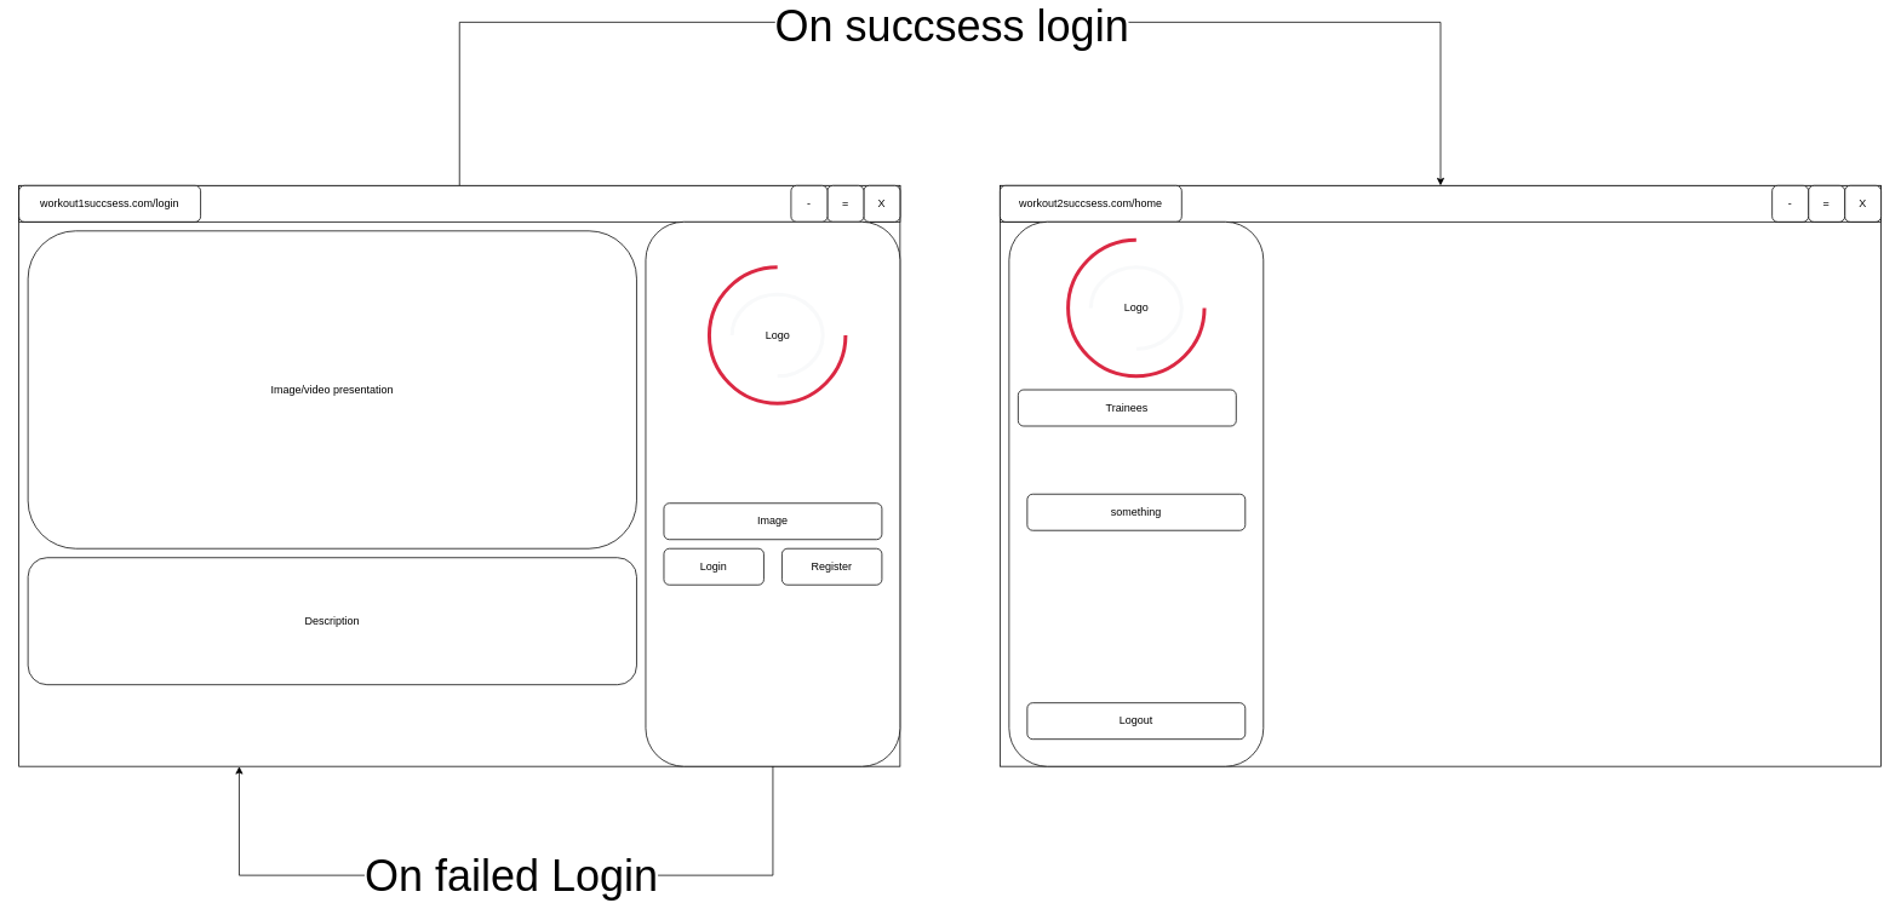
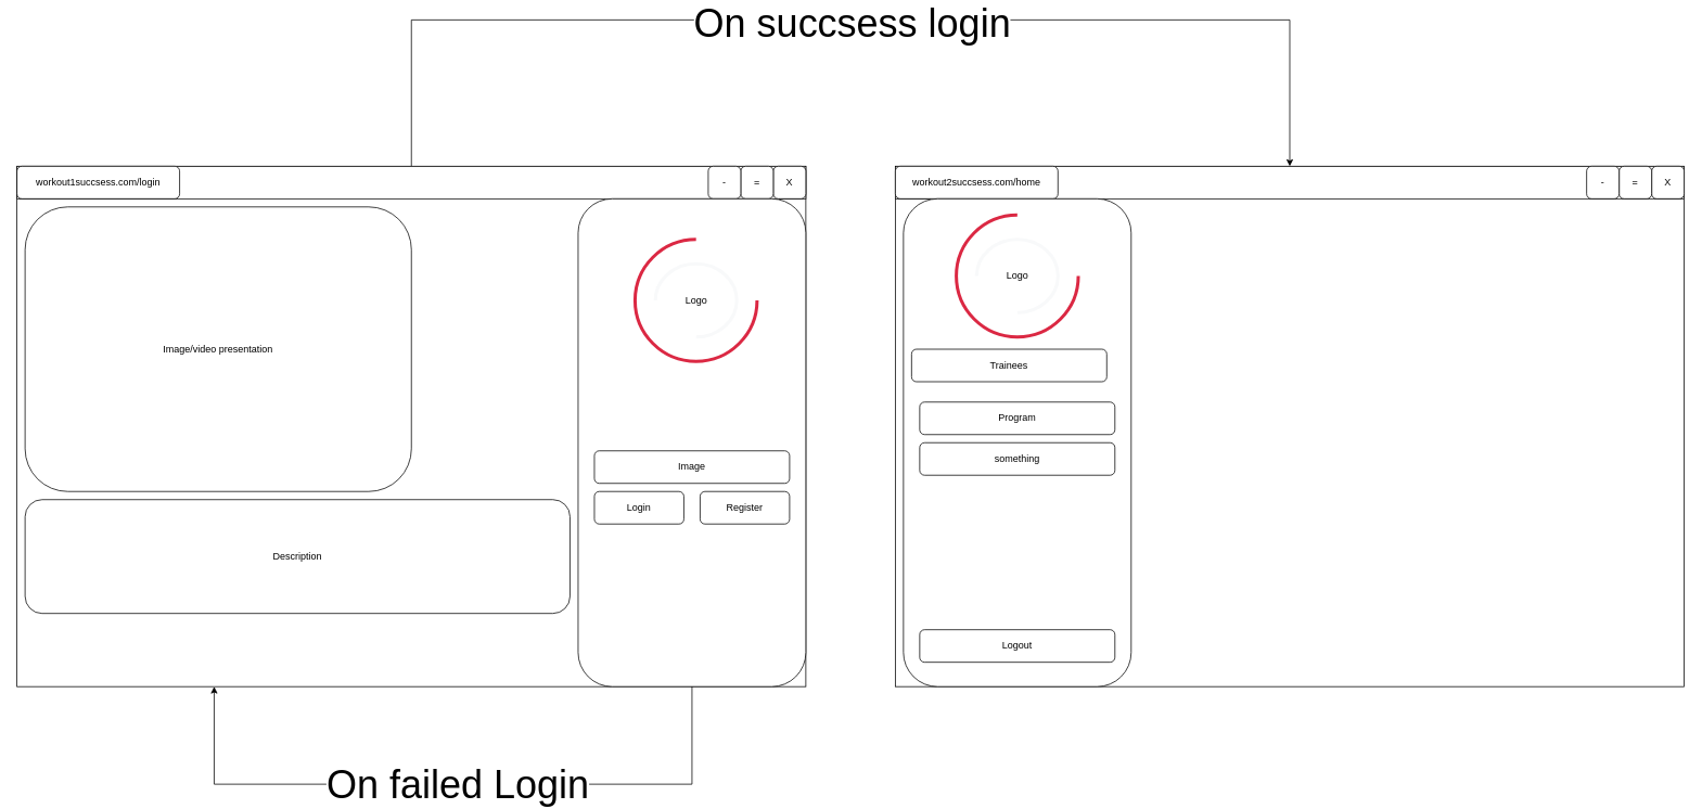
  <mxCell id="0" />
  <mxCell id="1" parent="0" />
  <mxCell id="2" value="" style="rounded=0;whiteSpace=wrap;html=1;" vertex="1" parent="1"><mxGeometry x="20" y="200" width="970" height="640" as="geometry" /></mxCell>
  <mxCell id="3" style="edgeStyle=orthogonalEdgeStyle;rounded=0;orthogonalLoop=1;jettySize=auto;html=1;entryX=0.5;entryY=0;entryDx=0;entryDy=0;exitX=0.5;exitY=0;exitDx=0;exitDy=0;" edge="1" parent="1" source="5" target="19"><mxGeometry relative="1" as="geometry"><Array as="points"><mxPoint x="505" y="20" /><mxPoint x="1585" y="20" /></Array></mxGeometry></mxCell>
  <mxCell id="4" value="&lt;font style=&quot;font-size: 48px;&quot;&gt;On succsess login&lt;/font&gt;" style="edgeLabel;html=1;align=center;verticalAlign=middle;resizable=0;points=[];" vertex="1" connectable="0" parent="3"><mxGeometry x="-0.187" y="-4" relative="1" as="geometry"><mxPoint x="136" as="offset" /></mxGeometry></mxCell>
  <mxCell id="5" value="" style="rounded=0;whiteSpace=wrap;html=1;" vertex="1" parent="1"><mxGeometry x="20" y="200" width="970" height="40" as="geometry" /></mxCell>
  <mxCell id="6" value="X" style="rounded=1;whiteSpace=wrap;html=1;" vertex="1" parent="1"><mxGeometry x="950" y="200" width="40" height="40" as="geometry" /></mxCell>
  <mxCell id="7" value="=" style="rounded=1;whiteSpace=wrap;html=1;" vertex="1" parent="1"><mxGeometry x="910" y="200" width="40" height="40" as="geometry" /></mxCell>
  <mxCell id="8" value="-" style="rounded=1;whiteSpace=wrap;html=1;" vertex="1" parent="1"><mxGeometry x="870" y="200" width="40" height="40" as="geometry" /></mxCell>
  <mxCell id="9" value="workout1succsess.com/login" style="rounded=1;whiteSpace=wrap;html=1;" vertex="1" parent="1"><mxGeometry x="20" y="200" width="200" height="40" as="geometry" /></mxCell>
  <mxCell id="10" value="" style="rounded=1;whiteSpace=wrap;html=1;" vertex="1" parent="1"><mxGeometry x="710" y="240" width="280" height="600" as="geometry" /></mxCell>
  <mxCell id="11" value="Image" style="rounded=1;whiteSpace=wrap;html=1;" vertex="1" parent="1"><mxGeometry x="730" y="550" width="240" height="40" as="geometry" /></mxCell>
  <mxCell id="12" value="Login" style="rounded=1;whiteSpace=wrap;html=1;" vertex="1" parent="1"><mxGeometry x="730" y="600" width="110" height="40" as="geometry" /></mxCell>
  <mxCell id="13" value="Register" style="rounded=1;whiteSpace=wrap;html=1;" vertex="1" parent="1"><mxGeometry x="860" y="600" width="110" height="40" as="geometry" /></mxCell>
  <mxCell id="14" value="Logo" style="html=1;shadow=0;dashed=0;shape=mxgraph.basic.arc;startAngle=0.25;endAngle=1;strokeWidth=4;strokeColor=#DB2843;" vertex="1" parent="1"><mxGeometry x="780" y="290" width="150" height="150" as="geometry" /></mxCell>
  <mxCell id="15" value="" style="html=1;shadow=0;dashed=0;shape=mxgraph.basic.arc;startAngle=0.25;endAngle=1;strokeWidth=4;strokeColor=#F8F9FA;rotation=-180;" vertex="1" parent="1"><mxGeometry x="805" y="320" width="100" height="90" as="geometry" /></mxCell>
- <mxCell id="16" value="Image/video presentation" style="rounded=1;whiteSpace=wrap;html=1;" vertex="1" parent="1"><mxGeometry x="30" y="250" width="670" height="350" as="geometry" /></mxCell>
+ <mxCell id="16" value="Image/video presentation" style="rounded=1;whiteSpace=wrap;html=1;" vertex="1" parent="1"><mxGeometry x="30" y="250" width="475" height="350" as="geometry" /></mxCell>
  <mxCell id="17" value="Description" style="rounded=1;whiteSpace=wrap;html=1;" vertex="1" parent="1"><mxGeometry x="30" y="610" width="670" height="140" as="geometry" /></mxCell>
  <mxCell id="18" value="" style="rounded=0;whiteSpace=wrap;html=1;" vertex="1" parent="1"><mxGeometry x="1100" y="200" width="970" height="640" as="geometry" /></mxCell>
  <mxCell id="19" value="" style="rounded=0;whiteSpace=wrap;html=1;" vertex="1" parent="1"><mxGeometry x="1100" y="200" width="970" height="40" as="geometry" /></mxCell>
  <mxCell id="20" value="X" style="rounded=1;whiteSpace=wrap;html=1;" vertex="1" parent="1"><mxGeometry x="2030" y="200" width="40" height="40" as="geometry" /></mxCell>
  <mxCell id="21" value="=" style="rounded=1;whiteSpace=wrap;html=1;" vertex="1" parent="1"><mxGeometry x="1990" y="200" width="40" height="40" as="geometry" /></mxCell>
  <mxCell id="22" value="-" style="rounded=1;whiteSpace=wrap;html=1;" vertex="1" parent="1"><mxGeometry x="1950" y="200" width="40" height="40" as="geometry" /></mxCell>
  <mxCell id="23" value="workout2succsess.com/home" style="rounded=1;whiteSpace=wrap;html=1;" vertex="1" parent="1"><mxGeometry x="1100" y="200" width="200" height="40" as="geometry" /></mxCell>
  <mxCell id="24" value="" style="rounded=1;whiteSpace=wrap;html=1;" vertex="1" parent="1"><mxGeometry x="1110" y="240" width="280" height="600" as="geometry" /></mxCell>
  <mxCell id="25" value="Trainees" style="rounded=1;whiteSpace=wrap;html=1;" vertex="1" parent="1"><mxGeometry x="1120" y="425" width="240" height="40" as="geometry" /></mxCell>
+ <mxCell id="26" value="Program" style="rounded=1;whiteSpace=wrap;html=1;" vertex="1" parent="1"><mxGeometry x="1130" y="490" width="240" height="40" as="geometry" /></mxCell>
  <mxCell id="27" value="something" style="rounded=1;whiteSpace=wrap;html=1;" vertex="1" parent="1"><mxGeometry x="1130" y="540" width="240" height="40" as="geometry" /></mxCell>
  <mxCell id="28" value="Logout" style="rounded=1;whiteSpace=wrap;html=1;" vertex="1" parent="1"><mxGeometry x="1130" y="770" width="240" height="40" as="geometry" /></mxCell>
  <mxCell id="29" value="Logo" style="html=1;shadow=0;dashed=0;shape=mxgraph.basic.arc;startAngle=0.25;endAngle=1;strokeWidth=4;strokeColor=#DB2843;" vertex="1" parent="1"><mxGeometry x="1175" y="260" width="150" height="150" as="geometry" /></mxCell>
  <mxCell id="30" value="" style="html=1;shadow=0;dashed=0;shape=mxgraph.basic.arc;startAngle=0.25;endAngle=1;strokeWidth=4;strokeColor=#F8F9FA;rotation=-180;" vertex="1" parent="1"><mxGeometry x="1200" y="290" width="100" height="90" as="geometry" /></mxCell>
  <mxCell id="31" style="edgeStyle=orthogonalEdgeStyle;rounded=0;orthogonalLoop=1;jettySize=auto;html=1;entryX=0.25;entryY=1;entryDx=0;entryDy=0;exitX=0.5;exitY=1;exitDx=0;exitDy=0;" edge="1" parent="1" source="10" target="2"><mxGeometry relative="1" as="geometry"><Array as="points"><mxPoint x="850" y="960" /><mxPoint x="263" y="960" /></Array></mxGeometry></mxCell>
  <mxCell id="32" value="&lt;font style=&quot;font-size: 48px;&quot;&gt;On failed Login&lt;/font&gt;" style="edgeLabel;html=1;align=center;verticalAlign=middle;resizable=0;points=[];" vertex="1" connectable="0" parent="31"><mxGeometry x="0.132" relative="1" as="geometry"><mxPoint x="59" as="offset" /></mxGeometry></mxCell>
